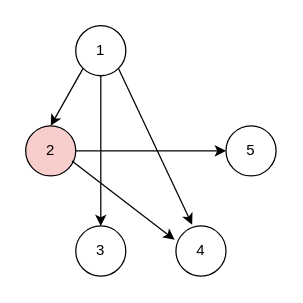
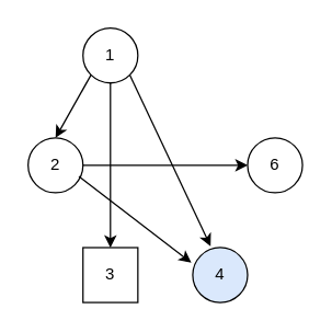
  <mxCell id="0" />
  <mxCell id="1" parent="0" />
  <mxCell id="2" value="1" style="ellipse;whiteSpace=wrap;html=1;aspect=fixed;" vertex="1" parent="1"><mxGeometry x="60" y="20" width="40" height="40" as="geometry" /></mxCell>
- <mxCell id="3" value="2" style="ellipse;whiteSpace=wrap;html=1;aspect=fixed;fillColor=#f8cecc;" vertex="1" parent="1"><mxGeometry x="20" y="100" width="40" height="40" as="geometry" /></mxCell>
- <mxCell id="4" value="3" style="ellipse;whiteSpace=wrap;html=1;aspect=fixed;" vertex="1" parent="1"><mxGeometry x="60" y="180" width="40" height="40" as="geometry" /></mxCell>
- <mxCell id="5" value="4" style="ellipse;whiteSpace=wrap;html=1;aspect=fixed;" vertex="1" parent="1"><mxGeometry x="140" y="180" width="40" height="40" as="geometry" /></mxCell>
- <mxCell id="6" value="5" style="ellipse;whiteSpace=wrap;html=1;aspect=fixed;" vertex="1" parent="1"><mxGeometry x="180" y="100" width="40" height="40" as="geometry" /></mxCell>
+ <mxCell id="3" value="2" style="ellipse;whiteSpace=wrap;html=1;aspect=fixed;" vertex="1" parent="1"><mxGeometry x="20" y="100" width="40" height="40" as="geometry" /></mxCell>
+ <mxCell id="4" value="3" style="whiteSpace=wrap;html=1;aspect=fixed;rounded=0;" vertex="1" parent="1"><mxGeometry x="60" y="180" width="40" height="40" as="geometry" /></mxCell>
+ <mxCell id="5" value="4" style="ellipse;whiteSpace=wrap;html=1;aspect=fixed;fillColor=#dae8fc;" vertex="1" parent="1"><mxGeometry x="140" y="180" width="40" height="40" as="geometry" /></mxCell>
+ <mxCell id="6" value="6" style="ellipse;whiteSpace=wrap;html=1;aspect=fixed;" vertex="1" parent="1"><mxGeometry x="180" y="100" width="40" height="40" as="geometry" /></mxCell>
  <mxCell id="7" value="" style="endArrow=classic;html=1;rounded=0;entryX=0.5;entryY=0;entryDx=0;entryDy=0;exitX=0;exitY=1;exitDx=0;exitDy=0;" edge="1" parent="1" source="2" target="3"><mxGeometry width="50" height="50" relative="1" as="geometry"><mxPoint x="70" y="50" as="sourcePoint" /><mxPoint x="70" y="110" as="targetPoint" /></mxGeometry></mxCell>
  <mxCell id="8" value="" style="endArrow=classic;html=1;rounded=0;entryX=0.5;entryY=0;entryDx=0;entryDy=0;" edge="1" parent="1" target="4"><mxGeometry width="50" height="50" relative="1" as="geometry"><mxPoint x="80" y="60" as="sourcePoint" /><mxPoint x="130" y="10" as="targetPoint" /></mxGeometry></mxCell>
  <mxCell id="9" value="" style="endArrow=classic;html=1;rounded=0;entryX=0.325;entryY=-0.025;entryDx=0;entryDy=0;entryPerimeter=0;exitX=1;exitY=1;exitDx=0;exitDy=0;" edge="1" parent="1" source="2" target="5"><mxGeometry width="50" height="50" relative="1" as="geometry"><mxPoint x="100" y="50" as="sourcePoint" /><mxPoint x="150" y="0" as="targetPoint" /></mxGeometry></mxCell>
  <mxCell id="10" value="" style="endArrow=classic;html=1;rounded=0;entryX=-0.025;entryY=0.275;entryDx=0;entryDy=0;entryPerimeter=0;exitX=0.925;exitY=0.7;exitDx=0;exitDy=0;exitPerimeter=0;" edge="1" parent="1" source="3" target="5"><mxGeometry width="50" height="50" relative="1" as="geometry"><mxPoint x="40" y="140" as="sourcePoint" /><mxPoint x="90" y="90" as="targetPoint" /></mxGeometry></mxCell>
  <mxCell id="11" value="" style="endArrow=classic;html=1;rounded=0;exitX=1;exitY=0.5;exitDx=0;exitDy=0;entryX=0;entryY=0.5;entryDx=0;entryDy=0;" edge="1" parent="1" source="3" target="6"><mxGeometry width="50" height="50" relative="1" as="geometry"><mxPoint x="210" y="180" as="sourcePoint" /><mxPoint x="170" y="120" as="targetPoint" /></mxGeometry></mxCell>
